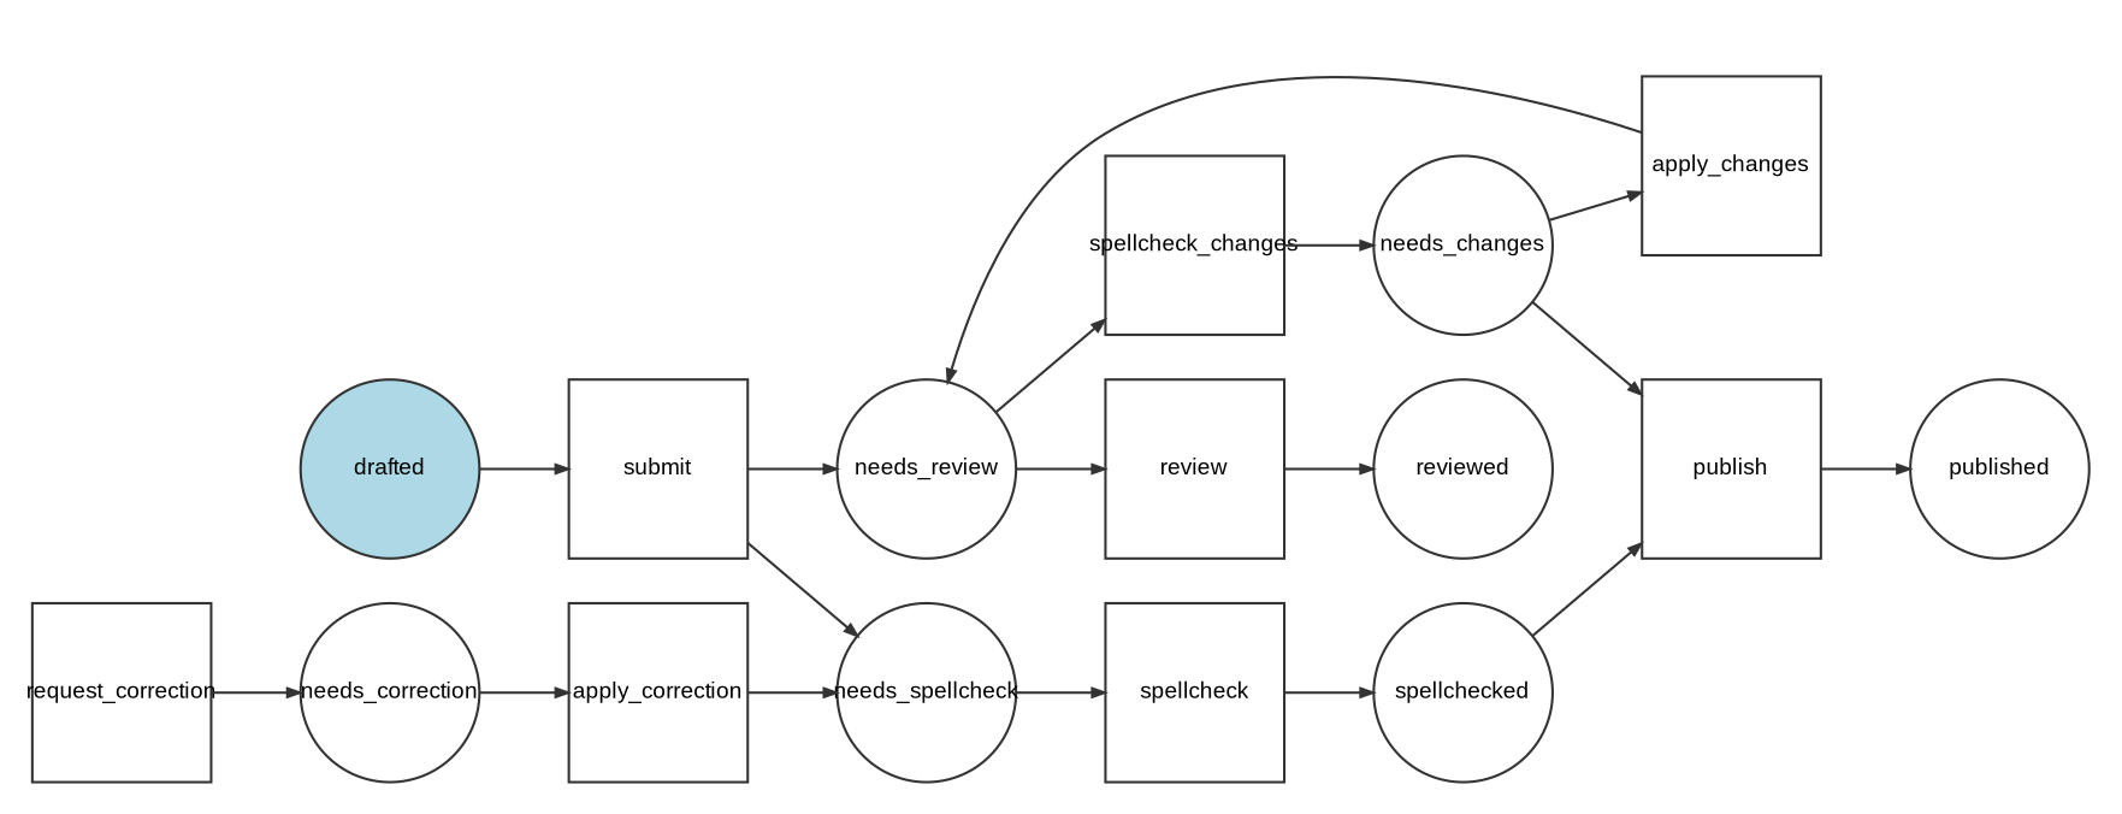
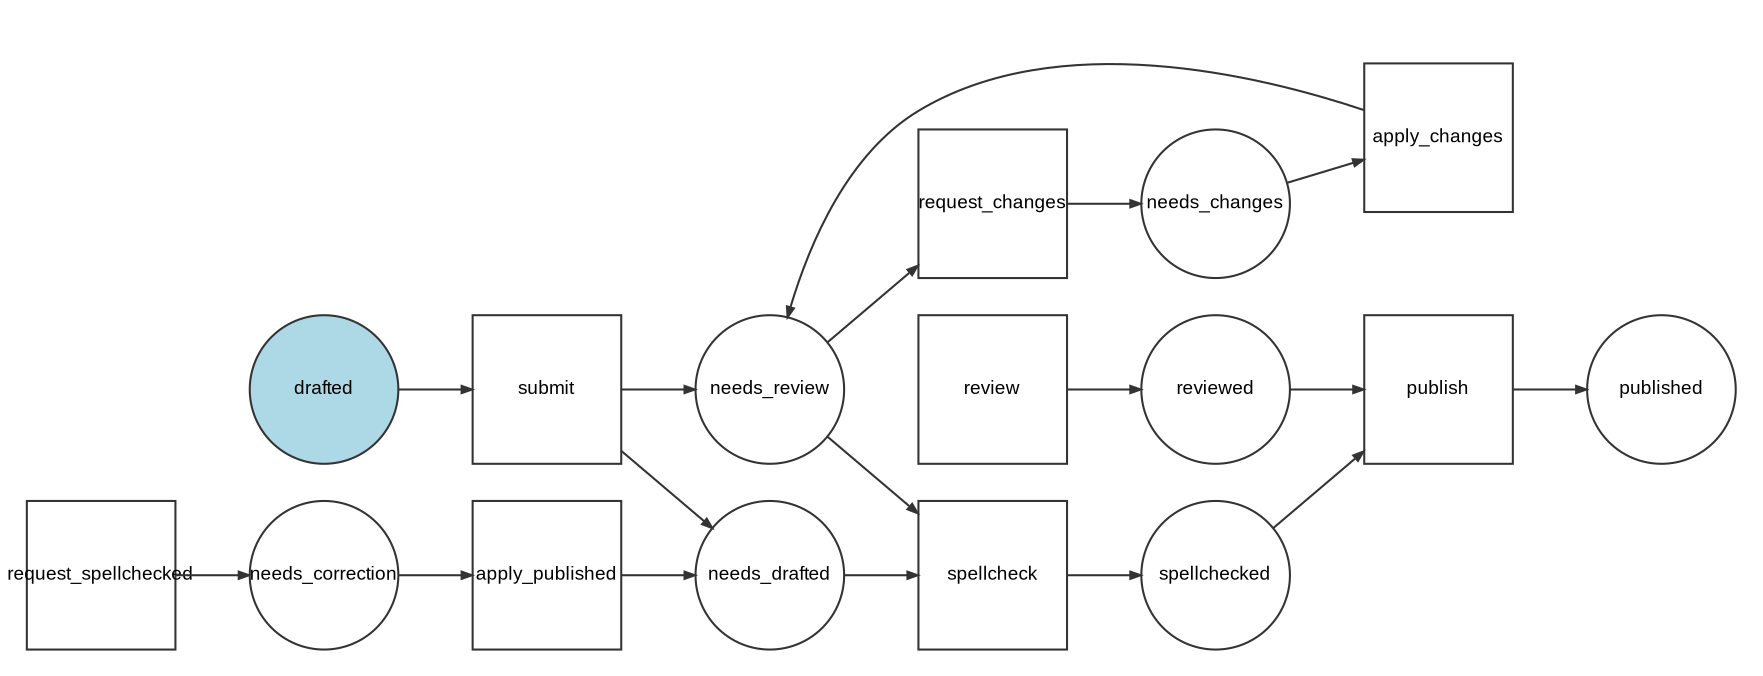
  digraph {
    rankdir=LR
    node [color="#333333" fillcolor=lightblue fixedsize=1 fontname=Arial fontsize=9 shape=circle]
    edge [arrowhead=normal arrowsize=0.5 color="#333333" fontname=Arial fontsize=9 style=solid]
    n1 [label=drafted style=filled width=1]
    n2 [label=submit regular=1 shape=box width=1]
    n3 [label=needs_review width=1]
-   n4 [label=needs_spellcheck width=1]
+   n4 [label=needs_drafted width=1]
    n5 [label=review regular=1 shape=box width=1]
-   n6 [label=spellcheck_changes regular=1 shape=box width=1]
+   n6 [label=request_changes regular=1 shape=box width=1]
    n7 [label=reviewed width=1]
    n8 [label=needs_changes width=1]
    n9 [label=spellcheck regular=1 shape=box width=1]
    n10 [label=spellchecked width=1]
-   n11 [label=request_correction regular=1 shape=box width=1]
+   n11 [label=request_spellchecked regular=1 shape=box width=1]
    n12 [label=needs_correction width=1]
    n13 [label=publish regular=1 shape=box width=1]
    n14 [label=published width=1]
    n15 [label=apply_changes regular=1 shape=box width=1]
-   n16 [label=apply_correction regular=1 shape=box width=1]
+   n16 [label=apply_published regular=1 shape=box width=1]
    n1 -> n2
    n2 -> n3
    n2 -> n4
-   n3 -> n5
+   n3 -> n9
    n3 -> n6
    n4 -> n9
    n5 -> n7
    n6 -> n8
-   n8 -> n13
+   n7 -> n13
    n8 -> n15
    n9 -> n10
    n10 -> n13
    n11 -> n12
    n12 -> n16
    n13 -> n14
    n15 -> n3
    n16 -> n4
  }
